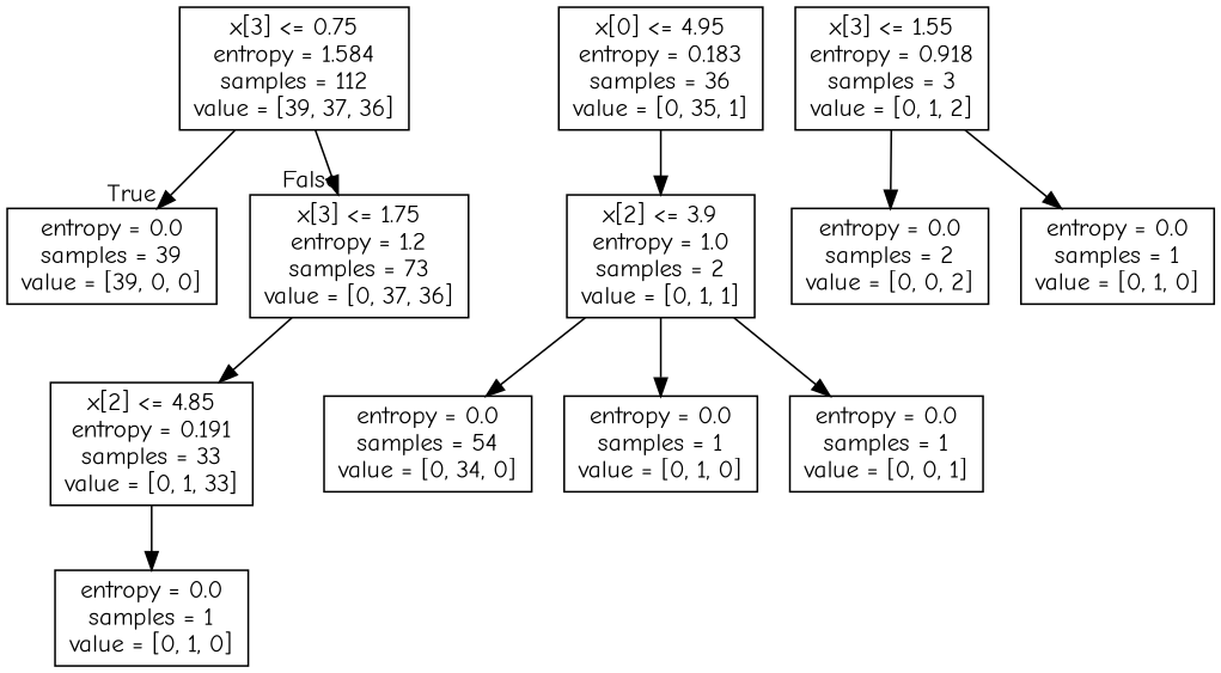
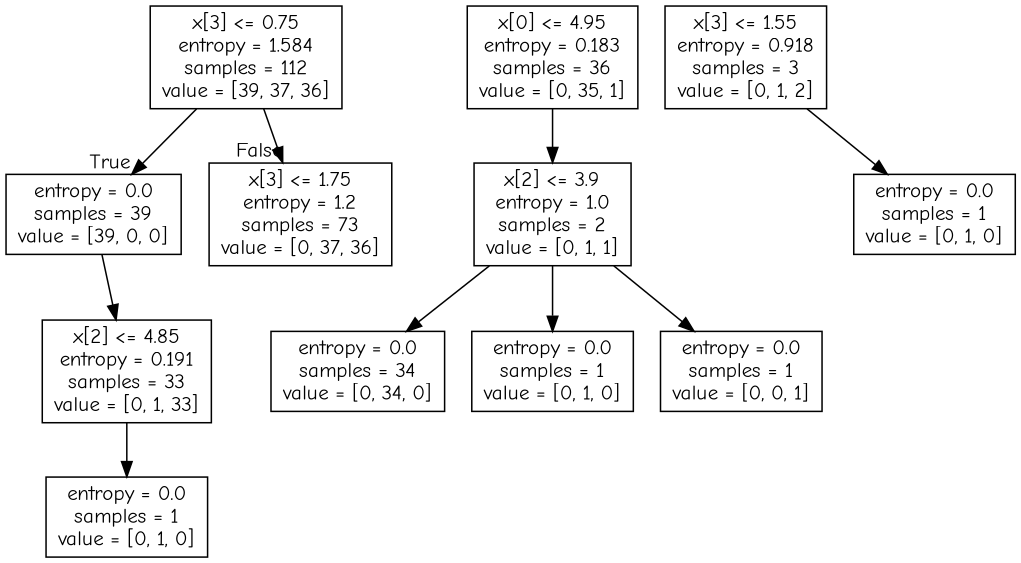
  digraph {
    fontname="Comic Neue"
    node [fontname="Comic Neue" shape=box]
    edge [fontname="Comic Neue"]
    n1 [label="x[3] <= 0.75\nentropy = 1.584\nsamples = 112\nvalue = [39, 37, 36]"]
    n2 [label="entropy = 0.0\nsamples = 39\nvalue = [39, 0, 0]"]
    n3 [label="x[3] <= 1.75\nentropy = 1.2\nsamples = 73\nvalue = [0, 37, 36]"]
    n4 [label="x[2] <= 4.85\nentropy = 0.191\nsamples = 33\nvalue = [0, 1, 33]"]
    n5 [label="entropy = 0.0\nsamples = 1\nvalue = [0, 1, 0]"]
    n6 [label="x[0] <= 4.95\nentropy = 0.183\nsamples = 36\nvalue = [0, 35, 1]"]
    n7 [label="x[2] <= 3.9\nentropy = 1.0\nsamples = 2\nvalue = [0, 1, 1]"]
    n8 [label="x[3] <= 1.55\nentropy = 0.918\nsamples = 3\nvalue = [0, 1, 2]"]
-   n9 [label="entropy = 0.0\nsamples = 2\nvalue = [0, 0, 2]"]
    n10 [label="entropy = 0.0\nsamples = 1\nvalue = [0, 1, 0]"]
-   n11 [label="entropy = 0.0\nsamples = 54\nvalue = [0, 34, 0]"]
+   n11 [label="entropy = 0.0\nsamples = 34\nvalue = [0, 34, 0]"]
    n12 [label="entropy = 0.0\nsamples = 1\nvalue = [0, 1, 0]"]
    n13 [label="entropy = 0.0\nsamples = 1\nvalue = [0, 0, 1]"]
    n1 -> n2 [headlabel=True labelangle=45 labeldistance=2.5]
    n1 -> n3 [headlabel=False labelangle=-45 labeldistance=2.5]
-   n3 -> n4
+   n2 -> n4
    n4 -> n5
    n6 -> n7
    n7 -> n11
    n7 -> n12
    n7 -> n13
-   n8 -> n9
    n8 -> n10
  }
